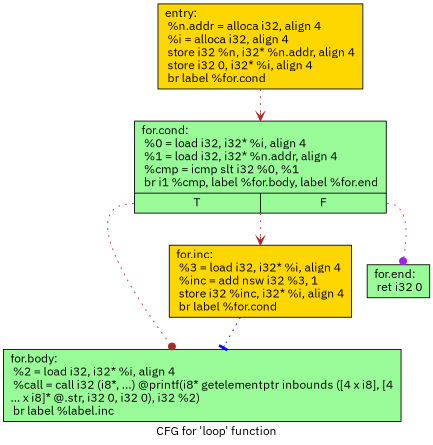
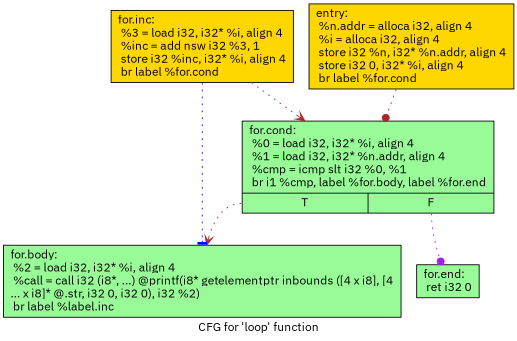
  digraph {
    fontname="IBM Plex Sans"
    label="CFG for 'loop' function"
    node [fillcolor=palegreen fontname="IBM Plex Sans" shape=record style=filled]
    edge [arrowhead=vee color=brown fontname="IBM Plex Sans" style=dotted]
    n1 [fillcolor=gold label="{entry:\l  %n.addr = alloca i32, align 4\l  %i = alloca i32, align 4\l  store i32 %n, i32* %n.addr, align 4\l  store i32 0, i32* %i, align 4\l  br label %for.cond\l}"]
    n2 [label="{for.cond:                                         \l  %0 = load i32, i32* %i, align 4\l  %1 = load i32, i32* %n.addr, align 4\l  %cmp = icmp slt i32 %0, %1\l  br i1 %cmp, label %for.body, label %for.end\l|{<s0>T|<s1>F}}"]
    n3 [label="{for.body:                                         \l  %2 = load i32, i32* %i, align 4\l  %call = call i32 (i8*, ...) @printf(i8* getelementptr inbounds ([4 x i8], [4\l... x i8]* @.str, i32 0, i32 0), i32 %2)\l  br label %label.inc\l}"]
    n4 [label="{for.end:                                          \l  ret i32 0\l}"]
    n5 [fillcolor=gold label="{for.inc:                                          \l  %3 = load i32, i32* %i, align 4\l  %inc = add nsw i32 %3, 1\l  store i32 %inc, i32* %i, align 4\l  br label %for.cond\l}"]
-   n1 -> n2
-   n2 -> n3 [arrowhead=dot tailport=s0]
+   n1 -> n2 [arrowhead=dot]
+   n2 -> n3 [tailport=s0]
    n2 -> n4 [arrowhead=dot color=purple tailport=s1]
-   n2 -> n5
+   n5 -> n2
    n5 -> n3 [arrowhead=tee color=blue]
  }
